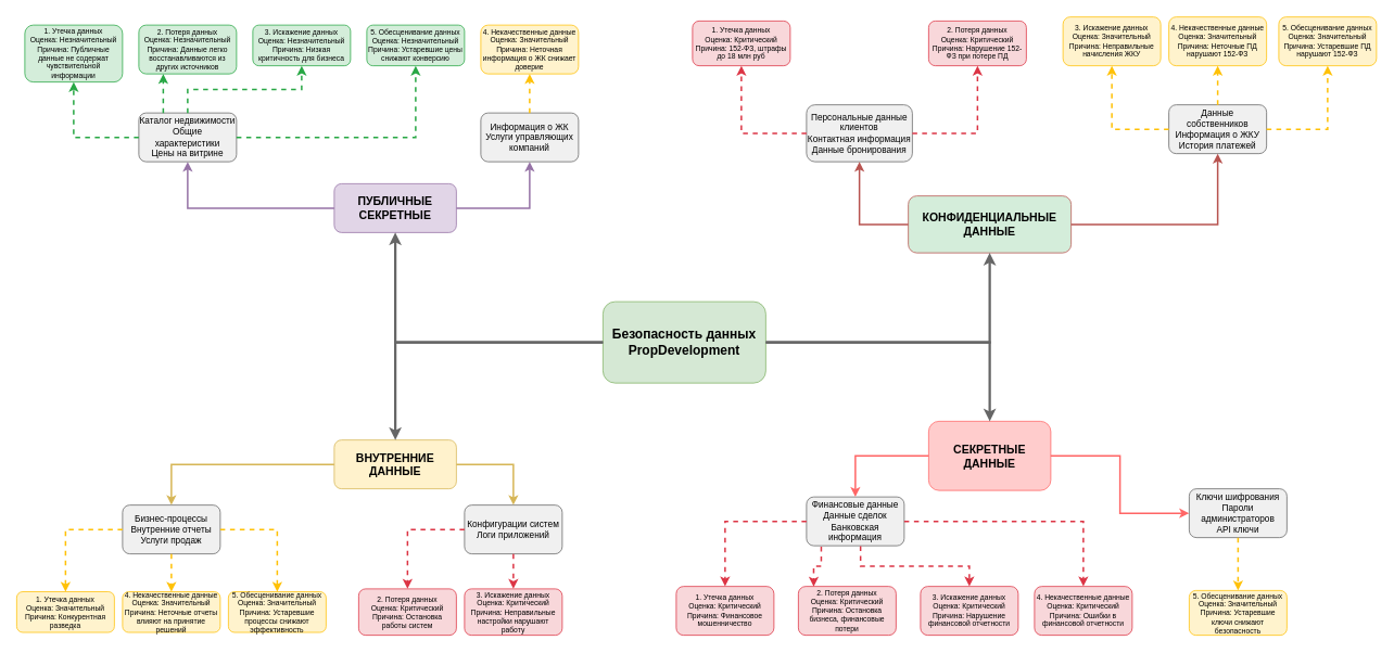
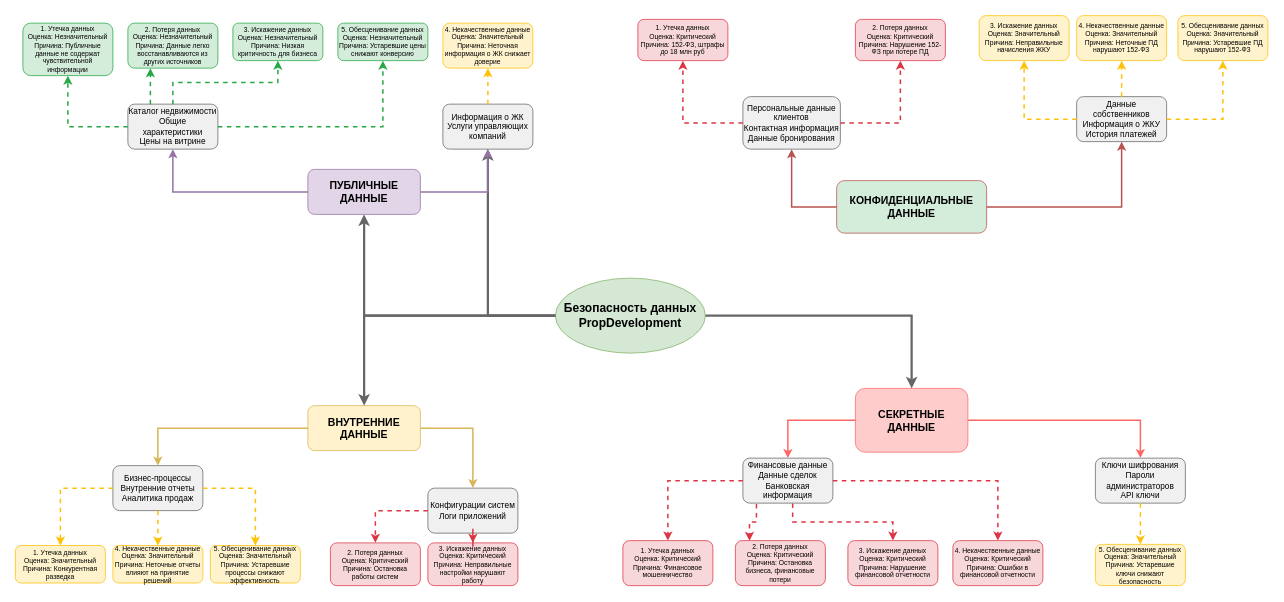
  <mxCell id="0" />
  <mxCell id="1" parent="0" />
- <mxCell id="2" value="Безопасность данных PropDevelopment" style="whiteSpace=wrap;html=1;fillColor=#d5e8d4;strokeColor=#82b366;fontSize=16;fontStyle=1;rounded=1;" vertex="1" parent="1"><mxGeometry x="740" y="370" width="200" height="100" as="geometry" /></mxCell>
- <mxCell id="3" value="ПУБЛИЧНЫЕ СЕКРЕТНЫЕ" style="rounded=1;whiteSpace=wrap;html=1;fillColor=#e1d5e7;strokeColor=#9673a6;fontSize=14;fontStyle=1;" vertex="1" parent="1"><mxGeometry x="410" y="225" width="150" height="60" as="geometry" /></mxCell>
+ <mxCell id="2" value="Безопасность данных PropDevelopment" style="ellipse;whiteSpace=wrap;html=1;fillColor=#d5e8d4;strokeColor=#82b366;fontSize=16;fontStyle=1;" vertex="1" parent="1"><mxGeometry x="740" y="370" width="200" height="100" as="geometry" /></mxCell>
+ <mxCell id="3" value="ПУБЛИЧНЫЕ ДАННЫЕ" style="rounded=1;whiteSpace=wrap;html=1;fillColor=#e1d5e7;strokeColor=#9673a6;fontSize=14;fontStyle=1;" vertex="1" parent="1"><mxGeometry x="410" y="225" width="150" height="60" as="geometry" /></mxCell>
  <mxCell id="4" value="Каталог недвижимости&#10;Общие характеристики&#10;Цены на витрине" style="rounded=1;whiteSpace=wrap;html=1;fillColor=#f0f0f0;strokeColor=#666666;fontSize=11;" vertex="1" parent="1"><mxGeometry x="170" y="138" width="120" height="60" as="geometry" /></mxCell>
  <mxCell id="5" value="Информация о ЖК&#10;Услуги управляющих компаний" style="rounded=1;whiteSpace=wrap;html=1;fillColor=#f0f0f0;strokeColor=#666666;fontSize=11;" vertex="1" parent="1"><mxGeometry x="590" y="138" width="120" height="60" as="geometry" /></mxCell>
  <mxCell id="6" value="1. Утечка данных&#10;Оценка: Незначительный&#10;Причина: Публичные данные не содержат чувствительной информации" style="rounded=1;whiteSpace=wrap;html=1;fillColor=#d4edda;strokeColor=#28a745;fontSize=9;" vertex="1" parent="1"><mxGeometry x="30" y="30" width="120" height="70" as="geometry" /></mxCell>
  <mxCell id="7" value="3. Искажение данных&#10;Оценка: Незначительный&#10;Причина: Низкая критичность для бизнеса" style="rounded=1;whiteSpace=wrap;html=1;fillColor=#d4edda;strokeColor=#28a745;fontSize=9;" vertex="1" parent="1"><mxGeometry x="310" y="30" width="120" height="50" as="geometry" /></mxCell>
  <mxCell id="8" value="5. Обесценивание данных&#10;Оценка: Незначительный&#10;Причина: Устаревшие цены снижают конверсию" style="rounded=1;whiteSpace=wrap;html=1;fillColor=#d4edda;strokeColor=#28a745;fontSize=9;" vertex="1" parent="1"><mxGeometry x="450" y="30" width="120" height="50" as="geometry" /></mxCell>
  <mxCell id="9" value="2. Потеря данных&#10;Оценка: Незначительный&#10;Причина: Данные легко восстанавливаются из других источников" style="rounded=1;whiteSpace=wrap;html=1;fillColor=#d4edda;strokeColor=#28a745;fontSize=9;" vertex="1" parent="1"><mxGeometry x="170" y="30" width="120" height="60" as="geometry" /></mxCell>
  <mxCell id="10" value="4. Некачественные данные&#10;Оценка: Значительный&#10;Причина: Неточная информация о ЖК снижает доверие" style="rounded=1;whiteSpace=wrap;html=1;fillColor=#fff3cd;strokeColor=#ffc107;fontSize=9;" vertex="1" parent="1"><mxGeometry x="590" y="30" width="120" height="60" as="geometry" /></mxCell>
  <mxCell id="11" value="ВНУТРЕННИЕ ДАННЫЕ" style="rounded=1;whiteSpace=wrap;html=1;fillColor=#fff2cc;strokeColor=#d6b656;fontSize=14;fontStyle=1;" vertex="1" parent="1"><mxGeometry x="410" y="540" width="150" height="60" as="geometry" /></mxCell>
- <mxCell id="12" value="Бизнес-процессы&#10;Внутренние отчеты&#10;Услуги продаж" style="rounded=1;whiteSpace=wrap;html=1;fillColor=#f0f0f0;strokeColor=#666666;fontSize=11;" vertex="1" parent="1"><mxGeometry x="150" y="620" width="120" height="60" as="geometry" /></mxCell>
- <mxCell id="13" value="Конфигурации систем&#10;Логи приложений" style="rounded=1;whiteSpace=wrap;html=1;fillColor=#f0f0f0;strokeColor=#666666;fontSize=11;" vertex="1" parent="1"><mxGeometry x="570" y="620" width="120" height="60" as="geometry" /></mxCell>
+ <mxCell id="12" value="Бизнес-процессы&#10;Внутренние отчеты&#10;Аналитика продаж" style="rounded=1;whiteSpace=wrap;html=1;fillColor=#f0f0f0;strokeColor=#666666;fontSize=11;" vertex="1" parent="1"><mxGeometry x="150" y="620" width="120" height="60" as="geometry" /></mxCell>
+ <mxCell id="13" value="Конфигурации систем&#10;Логи приложений" style="rounded=1;whiteSpace=wrap;html=1;fillColor=#f0f0f0;strokeColor=#666666;fontSize=11;" vertex="1" parent="1"><mxGeometry x="570" y="650" width="120" height="60" as="geometry" /></mxCell>
  <mxCell id="14" value="1. Утечка данных&#10;Оценка: Значительный&#10;Причина: Конкурентная разведка" style="rounded=1;whiteSpace=wrap;html=1;fillColor=#fff3cd;strokeColor=#ffc107;fontSize=9;" vertex="1" parent="1"><mxGeometry x="20" y="726.5" width="120" height="50" as="geometry" /></mxCell>
  <mxCell id="15" value="4. Некачественные данные&#10;Оценка: Значительный&#10;Причина: Неточные отчеты влияют на принятие решений" style="rounded=1;whiteSpace=wrap;html=1;fillColor=#fff3cd;strokeColor=#ffc107;fontSize=9;" vertex="1" parent="1"><mxGeometry x="150" y="726.5" width="120" height="50" as="geometry" /></mxCell>
  <mxCell id="16" value="5. Обесценивание данных&#10;Оценка: Значительный&#10;Причина: Устаревшие процессы снижают эффективность" style="rounded=1;whiteSpace=wrap;html=1;fillColor=#fff3cd;strokeColor=#ffc107;fontSize=9;" vertex="1" parent="1"><mxGeometry x="280" y="726.5" width="120" height="50" as="geometry" /></mxCell>
  <mxCell id="17" value="2. Потеря данных&#10;Оценка: Критический&#10;Причина: Остановка работы систем" style="rounded=1;whiteSpace=wrap;html=1;fillColor=#f8d7da;strokeColor=#dc3545;fontSize=9;" vertex="1" parent="1"><mxGeometry x="440" y="723" width="120" height="57" as="geometry" /></mxCell>
  <mxCell id="18" value="3. Искажение данных&#10;Оценка: Критический&#10;Причина: Неправильные настройки нарушают работу" style="rounded=1;whiteSpace=wrap;html=1;fillColor=#f8d7da;strokeColor=#dc3545;fontSize=9;" vertex="1" parent="1"><mxGeometry x="570" y="723" width="120" height="57" as="geometry" /></mxCell>
  <mxCell id="19" value="КОНФИДЕНЦИАЛЬНЫЕ ДАННЫЕ" style="rounded=1;whiteSpace=wrap;html=1;fillColor=#d4edda;strokeColor=#b85450;fontSize=14;fontStyle=1;" vertex="1" parent="1"><mxGeometry x="1115" y="240" width="200" height="70" as="geometry" /></mxCell>
  <mxCell id="20" value="Персональные данные клиентов&#10;Контактная информация&#10;Данные бронирования" style="rounded=1;whiteSpace=wrap;html=1;fillColor=#f0f0f0;strokeColor=#666666;fontSize=11;" vertex="1" parent="1"><mxGeometry x="990" y="128" width="130" height="70" as="geometry" /></mxCell>
  <mxCell id="21" value="Данные собственников&#10;Информация о ЖКУ&#10;История платежей" style="rounded=1;whiteSpace=wrap;html=1;fillColor=#f0f0f0;strokeColor=#666666;fontSize=11;" vertex="1" parent="1"><mxGeometry x="1435" y="128" width="120" height="60" as="geometry" /></mxCell>
  <mxCell id="22" value="1. Утечка данных&#10;Оценка: Критический&#10;Причина: 152-ФЗ, штрафы до 18 млн руб" style="rounded=1;whiteSpace=wrap;html=1;fillColor=#f8d7da;strokeColor=#dc3545;fontSize=9;" vertex="1" parent="1"><mxGeometry x="850" y="25" width="120" height="55" as="geometry" /></mxCell>
  <mxCell id="23" value="2. Потеря данных&#10;Оценка: Критический&#10;Причина: Нарушение 152-ФЗ при потере ПД" style="rounded=1;whiteSpace=wrap;html=1;fillColor=#f8d7da;strokeColor=#dc3545;fontSize=9;" vertex="1" parent="1"><mxGeometry x="1140" y="25" width="120" height="55" as="geometry" /></mxCell>
  <mxCell id="24" value="4. Некачественные данные&#10;Оценка: Значительный&#10;Причина: Неточные ПД нарушают 152-ФЗ" style="rounded=1;whiteSpace=wrap;html=1;fillColor=#fff3cd;strokeColor=#ffc107;fontSize=9;" vertex="1" parent="1"><mxGeometry x="1435" y="20" width="120" height="60" as="geometry" /></mxCell>
  <mxCell id="25" value="3. Искажение данных&#10;Оценка: Значительный&#10;Причина: Неправильные начисления ЖКУ" style="rounded=1;whiteSpace=wrap;html=1;fillColor=#fff3cd;strokeColor=#ffc107;fontSize=9;" vertex="1" parent="1"><mxGeometry x="1305" y="20" width="120" height="60" as="geometry" /></mxCell>
  <mxCell id="26" value="5. Обесценивание данных&#10;Оценка: Значительный&#10;Причина: Устаревшие ПД нарушают 152-ФЗ" style="rounded=1;whiteSpace=wrap;html=1;fillColor=#fff3cd;strokeColor=#ffc107;fontSize=9;" vertex="1" parent="1"><mxGeometry x="1570" y="20" width="120" height="60" as="geometry" /></mxCell>
  <mxCell id="27" value="СЕКРЕТНЫЕ ДАННЫЕ" style="rounded=1;whiteSpace=wrap;html=1;fillColor=#ffcccc;strokeColor=#ff6666;fontSize=14;fontStyle=1;" vertex="1" parent="1"><mxGeometry x="1140" y="517" width="150" height="85" as="geometry" /></mxCell>
  <mxCell id="28" value="Финансовые данные&#10;Данные сделок&#10;Банковская информация" style="rounded=1;whiteSpace=wrap;html=1;fillColor=#f0f0f0;strokeColor=#666666;fontSize=11;" vertex="1" parent="1"><mxGeometry x="990" y="610" width="120" height="60" as="geometry" /></mxCell>
- <mxCell id="29" value="Ключи шифрования&#10;Пароли администраторов&#10;API ключи" style="rounded=1;whiteSpace=wrap;html=1;fillColor=#f0f0f0;strokeColor=#666666;fontSize=11;" vertex="1" parent="1"><mxGeometry x="1460" y="600" width="120" height="60" as="geometry" /></mxCell>
+ <mxCell id="29" value="Ключи шифрования&#10;Пароли администраторов&#10;API ключи" style="rounded=1;whiteSpace=wrap;html=1;fillColor=#f0f0f0;strokeColor=#666666;fontSize=11;" vertex="1" parent="1"><mxGeometry x="1460" y="610" width="120" height="60" as="geometry" /></mxCell>
  <mxCell id="30" value="1. Утечка данных&#10;Оценка: Критический&#10;Причина: Финансовое мошенничество" style="rounded=1;whiteSpace=wrap;html=1;fillColor=#f8d7da;strokeColor=#dc3545;fontSize=9;" vertex="1" parent="1"><mxGeometry x="830" y="720" width="120" height="60" as="geometry" /></mxCell>
  <mxCell id="31" value="2. Потеря данных&#10;Оценка: Критический&#10;Причина: Остановка бизнеса, финансовые потери" style="rounded=1;whiteSpace=wrap;html=1;fillColor=#f8d7da;strokeColor=#dc3545;fontSize=9;" vertex="1" parent="1"><mxGeometry x="980" y="720" width="120" height="60" as="geometry" /></mxCell>
  <mxCell id="32" value="3. Искажение данных&#10;Оценка: Критический&#10;Причина: Нарушение финансовой отчетности" style="rounded=1;whiteSpace=wrap;html=1;fillColor=#f8d7da;strokeColor=#dc3545;fontSize=9;" vertex="1" parent="1"><mxGeometry x="1130" y="720" width="120" height="60" as="geometry" /></mxCell>
  <mxCell id="33" value="4. Некачественные данные&#10;Оценка: Критический&#10;Причина: Ошибки в финансовой отчетности" style="rounded=1;whiteSpace=wrap;html=1;fillColor=#f8d7da;strokeColor=#dc3545;fontSize=9;" vertex="1" parent="1"><mxGeometry x="1270" y="720" width="120" height="60" as="geometry" /></mxCell>
  <mxCell id="34" value="5. Обесценивание данных&#10;Оценка: Значительный&#10;Причина: Устаревшие ключи снижают безопасность" style="rounded=1;whiteSpace=wrap;html=1;fillColor=#fff3cd;strokeColor=#ffc107;fontSize=9;" vertex="1" parent="1"><mxGeometry x="1460" y="725" width="120" height="55" as="geometry" /></mxCell>
  <mxCell id="35" style="edgeStyle=orthogonalEdgeStyle;rounded=0;orthogonalLoop=1;jettySize=auto;html=1;strokeWidth=3;strokeColor=#666666;" edge="1" parent="1" source="2" target="3"><mxGeometry relative="1" as="geometry" /></mxCell>
  <mxCell id="36" style="edgeStyle=orthogonalEdgeStyle;rounded=0;orthogonalLoop=1;jettySize=auto;html=1;strokeWidth=3;strokeColor=#666666;" edge="1" parent="1" source="2" target="11"><mxGeometry relative="1" as="geometry" /></mxCell>
- <mxCell id="37" style="edgeStyle=orthogonalEdgeStyle;rounded=0;orthogonalLoop=1;jettySize=auto;html=1;strokeWidth=3;strokeColor=#666666;" edge="1" parent="1" source="2" target="19"><mxGeometry relative="1" as="geometry" /></mxCell>
+ <mxCell id="37" style="edgeStyle=orthogonalEdgeStyle;rounded=0;orthogonalLoop=1;jettySize=auto;html=1;strokeWidth=3;strokeColor=#666666;" edge="1" parent="1" source="2" target="5"><mxGeometry relative="1" as="geometry" /></mxCell>
  <mxCell id="38" style="edgeStyle=orthogonalEdgeStyle;rounded=0;orthogonalLoop=1;jettySize=auto;html=1;strokeWidth=3;strokeColor=#666666;" edge="1" parent="1" source="2" target="27"><mxGeometry relative="1" as="geometry" /></mxCell>
  <mxCell id="39" style="edgeStyle=orthogonalEdgeStyle;rounded=0;orthogonalLoop=1;jettySize=auto;html=1;strokeWidth=2;strokeColor=#9673a6;" edge="1" parent="1" source="3" target="4"><mxGeometry relative="1" as="geometry" /></mxCell>
  <mxCell id="40" style="edgeStyle=orthogonalEdgeStyle;rounded=0;orthogonalLoop=1;jettySize=auto;html=1;strokeWidth=2;strokeColor=#9673a6;" edge="1" parent="1" source="3" target="5"><mxGeometry relative="1" as="geometry" /></mxCell>
  <mxCell id="41" style="edgeStyle=orthogonalEdgeStyle;rounded=0;orthogonalLoop=1;jettySize=auto;html=1;strokeWidth=2;strokeColor=#d6b656;" edge="1" parent="1" source="11" target="12"><mxGeometry relative="1" as="geometry" /></mxCell>
  <mxCell id="42" style="edgeStyle=orthogonalEdgeStyle;rounded=0;orthogonalLoop=1;jettySize=auto;html=1;strokeWidth=2;strokeColor=#d6b656;" edge="1" parent="1" source="11" target="13"><mxGeometry relative="1" as="geometry" /></mxCell>
  <mxCell id="43" style="edgeStyle=orthogonalEdgeStyle;rounded=0;orthogonalLoop=1;jettySize=auto;html=1;strokeWidth=2;strokeColor=#b85450;exitX=0;exitY=0.5;exitDx=0;exitDy=0;" edge="1" parent="1" source="19" target="20"><mxGeometry relative="1" as="geometry" /></mxCell>
  <mxCell id="44" style="edgeStyle=orthogonalEdgeStyle;rounded=0;orthogonalLoop=1;jettySize=auto;html=1;strokeWidth=2;strokeColor=#b85450;" edge="1" parent="1" source="19" target="21"><mxGeometry relative="1" as="geometry" /></mxCell>
  <mxCell id="45" style="edgeStyle=orthogonalEdgeStyle;rounded=0;orthogonalLoop=1;jettySize=auto;html=1;strokeWidth=2;strokeColor=#ff6666;" edge="1" parent="1" source="27" target="28"><mxGeometry relative="1" as="geometry" /></mxCell>
  <mxCell id="46" style="edgeStyle=orthogonalEdgeStyle;rounded=0;orthogonalLoop=1;jettySize=auto;html=1;strokeWidth=2;strokeColor=#ff6666;" edge="1" parent="1" source="27" target="29"><mxGeometry relative="1" as="geometry" /></mxCell>
  <mxCell id="47" style="edgeStyle=orthogonalEdgeStyle;rounded=0;orthogonalLoop=1;jettySize=auto;html=1;strokeWidth=2;strokeColor=#28a745;dashed=1;" edge="1" parent="1" source="4" target="6"><mxGeometry relative="1" as="geometry" /></mxCell>
  <mxCell id="48" style="edgeStyle=orthogonalEdgeStyle;rounded=0;orthogonalLoop=1;jettySize=auto;html=1;strokeWidth=2;strokeColor=#28a745;dashed=1;exitX=0.5;exitY=0;exitDx=0;exitDy=0;" edge="1" parent="1" source="4" target="7"><mxGeometry relative="1" as="geometry" /></mxCell>
  <mxCell id="49" style="edgeStyle=orthogonalEdgeStyle;rounded=0;orthogonalLoop=1;jettySize=auto;html=1;strokeWidth=2;strokeColor=#28a745;dashed=1;" edge="1" parent="1" source="4" target="8"><mxGeometry relative="1" as="geometry" /></mxCell>
  <mxCell id="50" style="edgeStyle=orthogonalEdgeStyle;rounded=0;orthogonalLoop=1;jettySize=auto;html=1;strokeWidth=2;strokeColor=#28a745;dashed=1;exitX=0.25;exitY=0;exitDx=0;exitDy=0;entryX=0.25;entryY=1;entryDx=0;entryDy=0;" edge="1" parent="1" source="4" target="9"><mxGeometry relative="1" as="geometry" /></mxCell>
  <mxCell id="51" style="edgeStyle=orthogonalEdgeStyle;rounded=0;orthogonalLoop=1;jettySize=auto;html=1;strokeWidth=2;strokeColor=#ffc107;dashed=1;" edge="1" parent="1" source="5" target="10"><mxGeometry relative="1" as="geometry" /></mxCell>
  <mxCell id="52" style="edgeStyle=orthogonalEdgeStyle;rounded=0;orthogonalLoop=1;jettySize=auto;html=1;strokeWidth=2;strokeColor=#ffc107;dashed=1;" edge="1" parent="1" source="12" target="14"><mxGeometry relative="1" as="geometry" /></mxCell>
  <mxCell id="53" style="edgeStyle=orthogonalEdgeStyle;rounded=0;orthogonalLoop=1;jettySize=auto;html=1;strokeWidth=2;strokeColor=#ffc107;dashed=1;" edge="1" parent="1" source="12" target="15"><mxGeometry relative="1" as="geometry" /></mxCell>
  <mxCell id="54" style="edgeStyle=orthogonalEdgeStyle;rounded=0;orthogonalLoop=1;jettySize=auto;html=1;strokeWidth=2;strokeColor=#ffc107;dashed=1;" edge="1" parent="1" source="12" target="16"><mxGeometry relative="1" as="geometry" /></mxCell>
  <mxCell id="55" style="edgeStyle=orthogonalEdgeStyle;rounded=0;orthogonalLoop=1;jettySize=auto;html=1;strokeWidth=2;strokeColor=#dc3545;dashed=1;" edge="1" parent="1" source="13" target="17"><mxGeometry relative="1" as="geometry" /></mxCell>
  <mxCell id="56" style="edgeStyle=orthogonalEdgeStyle;rounded=0;orthogonalLoop=1;jettySize=auto;html=1;strokeWidth=2;strokeColor=#dc3545;dashed=1;" edge="1" parent="1" source="13" target="18"><mxGeometry relative="1" as="geometry" /></mxCell>
  <mxCell id="57" style="edgeStyle=orthogonalEdgeStyle;rounded=0;orthogonalLoop=1;jettySize=auto;html=1;strokeWidth=2;strokeColor=#dc3545;dashed=1;" edge="1" parent="1" source="20" target="22"><mxGeometry relative="1" as="geometry" /></mxCell>
  <mxCell id="58" style="edgeStyle=orthogonalEdgeStyle;rounded=0;orthogonalLoop=1;jettySize=auto;html=1;strokeWidth=2;strokeColor=#dc3545;dashed=1;" edge="1" parent="1" source="20" target="23"><mxGeometry relative="1" as="geometry" /></mxCell>
  <mxCell id="59" style="edgeStyle=orthogonalEdgeStyle;rounded=0;orthogonalLoop=1;jettySize=auto;html=1;strokeWidth=2;strokeColor=#ffc107;dashed=1;exitX=0.5;exitY=0;exitDx=0;exitDy=0;" edge="1" parent="1" source="21" target="24"><mxGeometry relative="1" as="geometry" /></mxCell>
  <mxCell id="60" style="edgeStyle=orthogonalEdgeStyle;rounded=0;orthogonalLoop=1;jettySize=auto;html=1;strokeWidth=2;strokeColor=#ffc107;dashed=1;" edge="1" parent="1" source="21" target="25"><mxGeometry relative="1" as="geometry" /></mxCell>
  <mxCell id="61" style="edgeStyle=orthogonalEdgeStyle;rounded=0;orthogonalLoop=1;jettySize=auto;html=1;strokeWidth=2;strokeColor=#ffc107;dashed=1;" edge="1" parent="1" source="21" target="26"><mxGeometry relative="1" as="geometry" /></mxCell>
  <mxCell id="62" style="edgeStyle=orthogonalEdgeStyle;rounded=0;orthogonalLoop=1;jettySize=auto;html=1;strokeWidth=2;strokeColor=#dc3545;dashed=1;" edge="1" parent="1" source="28" target="30"><mxGeometry relative="1" as="geometry" /></mxCell>
  <mxCell id="63" style="edgeStyle=orthogonalEdgeStyle;rounded=0;orthogonalLoop=1;jettySize=auto;html=1;strokeWidth=2;strokeColor=#dc3545;dashed=1;exitX=0.151;exitY=1.02;exitDx=0;exitDy=0;exitPerimeter=0;entryX=0.157;entryY=0.003;entryDx=0;entryDy=0;entryPerimeter=0;" edge="1" parent="1" source="28" target="31"><mxGeometry relative="1" as="geometry" /></mxCell>
  <mxCell id="64" style="edgeStyle=orthogonalEdgeStyle;rounded=0;orthogonalLoop=1;jettySize=auto;html=1;strokeWidth=2;strokeColor=#dc3545;dashed=1;exitX=0.553;exitY=1.008;exitDx=0;exitDy=0;exitPerimeter=0;" edge="1" parent="1" source="28" target="32"><mxGeometry relative="1" as="geometry" /></mxCell>
  <mxCell id="65" style="edgeStyle=orthogonalEdgeStyle;rounded=0;orthogonalLoop=1;jettySize=auto;html=1;strokeWidth=2;strokeColor=#dc3545;dashed=1;" edge="1" parent="1" source="28" target="33"><mxGeometry relative="1" as="geometry" /></mxCell>
  <mxCell id="66" style="edgeStyle=orthogonalEdgeStyle;rounded=0;orthogonalLoop=1;jettySize=auto;html=1;strokeWidth=2;strokeColor=#ffc107;dashed=1;" edge="1" parent="1" source="29" target="34"><mxGeometry relative="1" as="geometry" /></mxCell>
